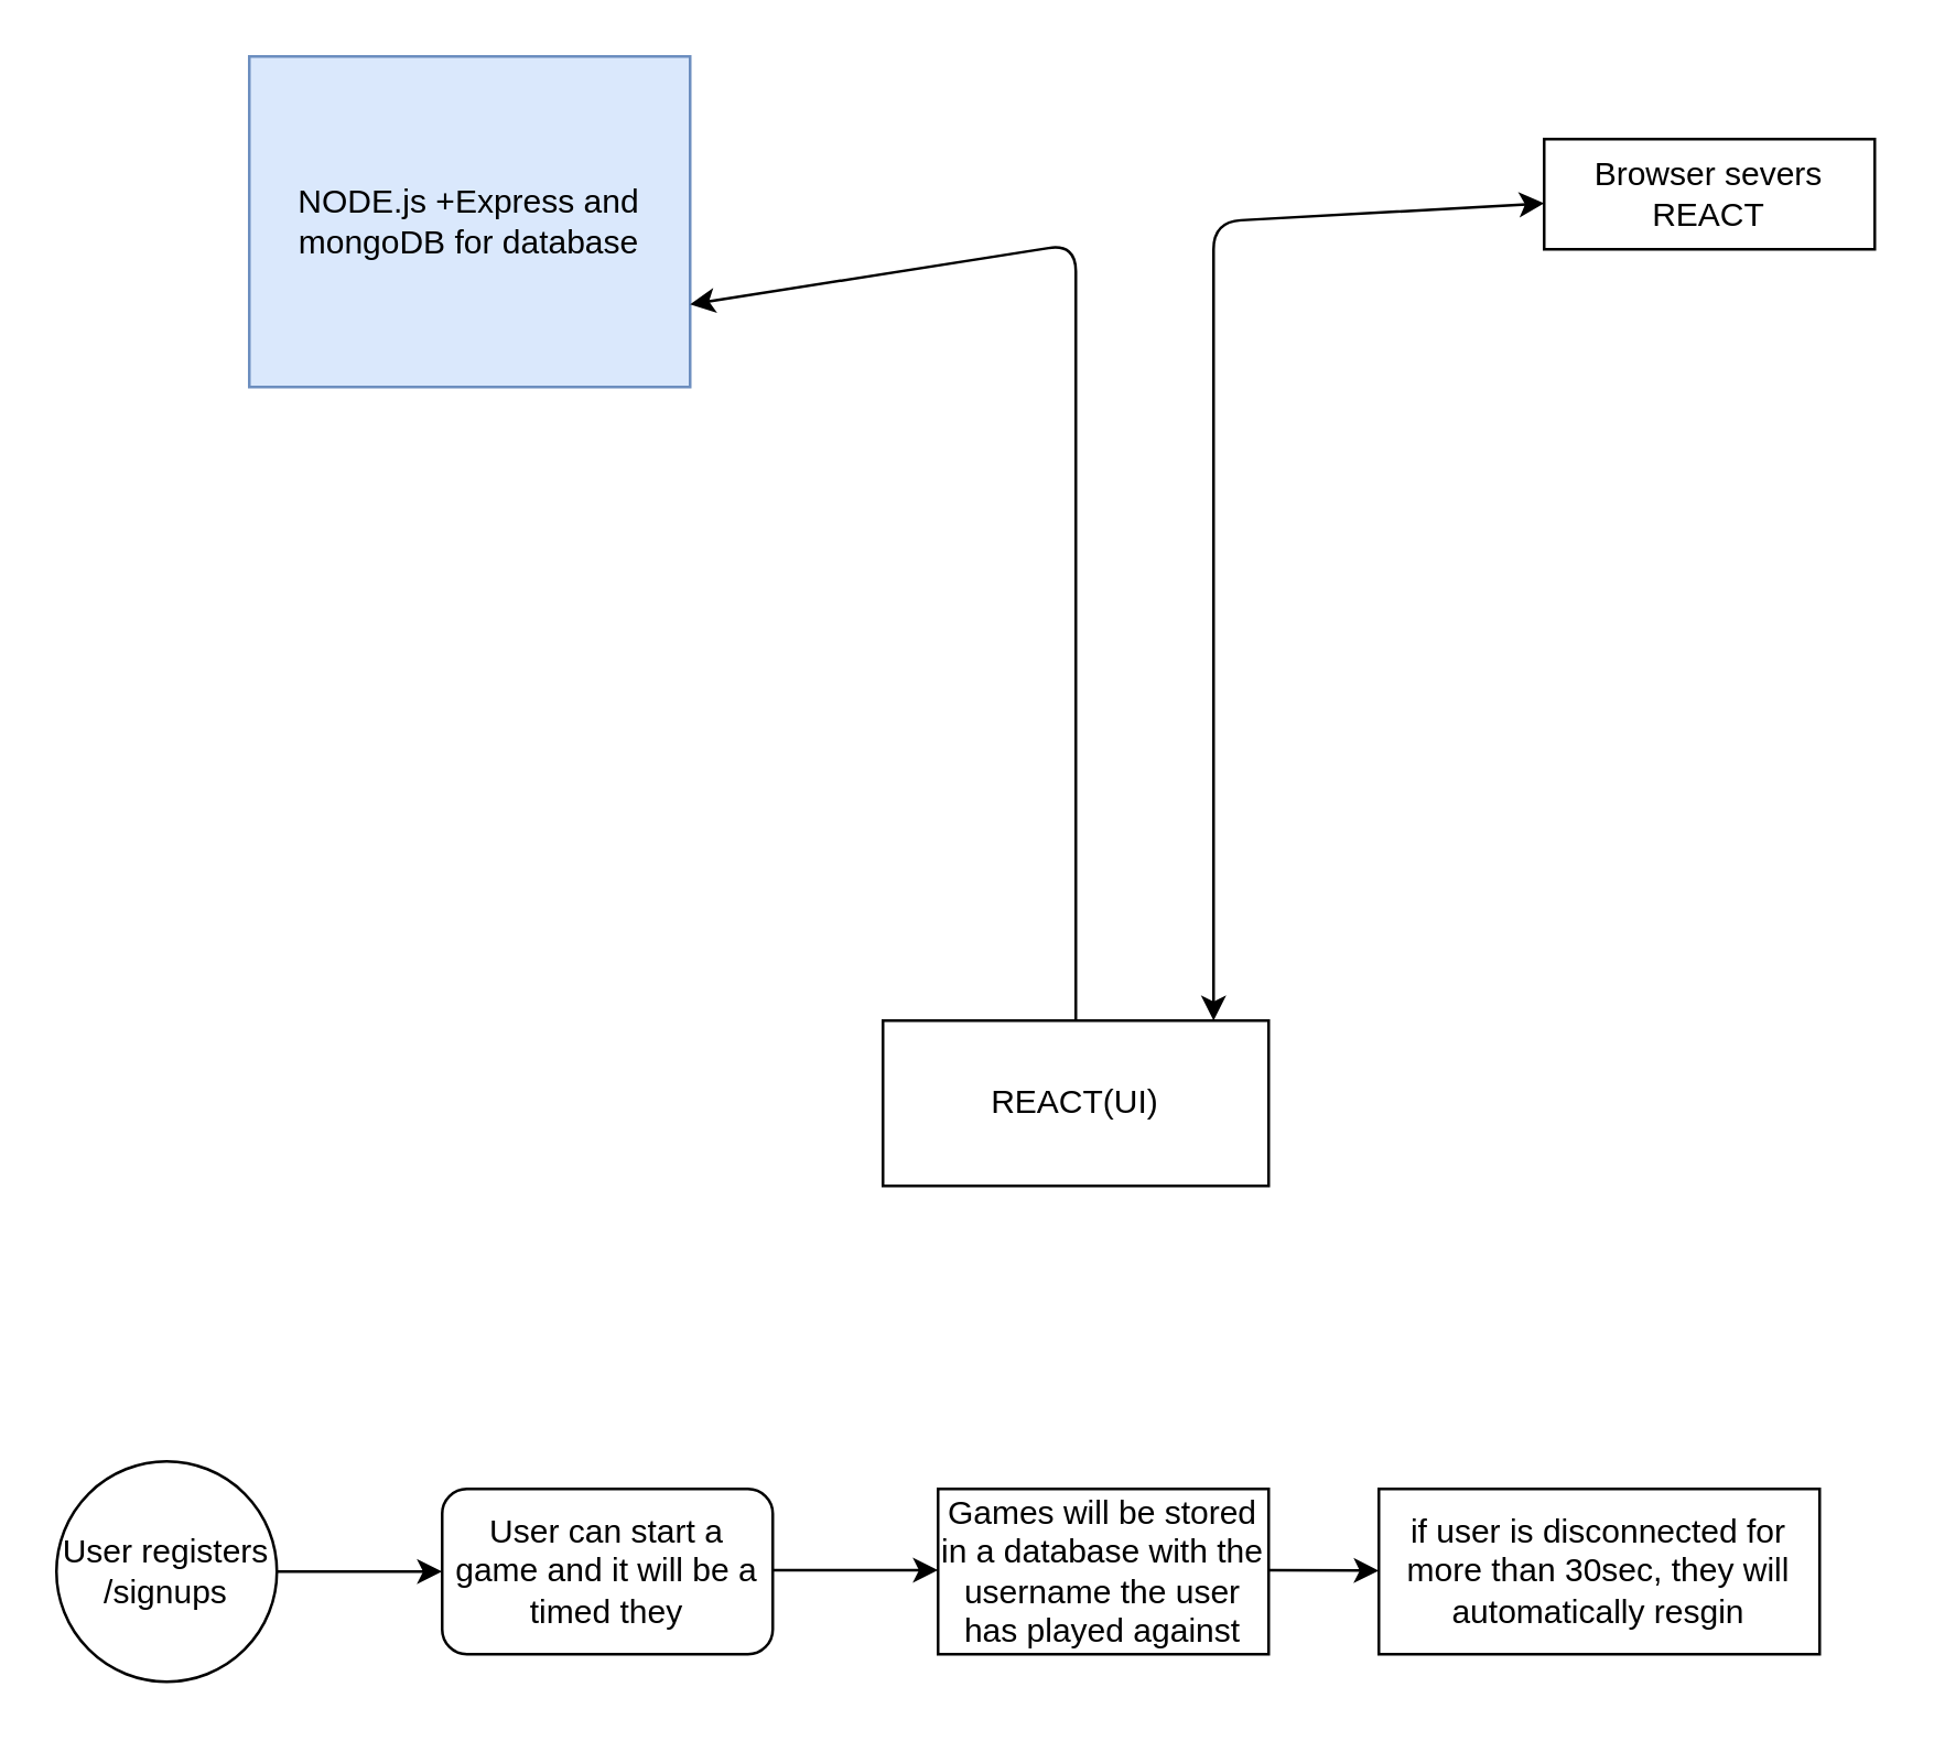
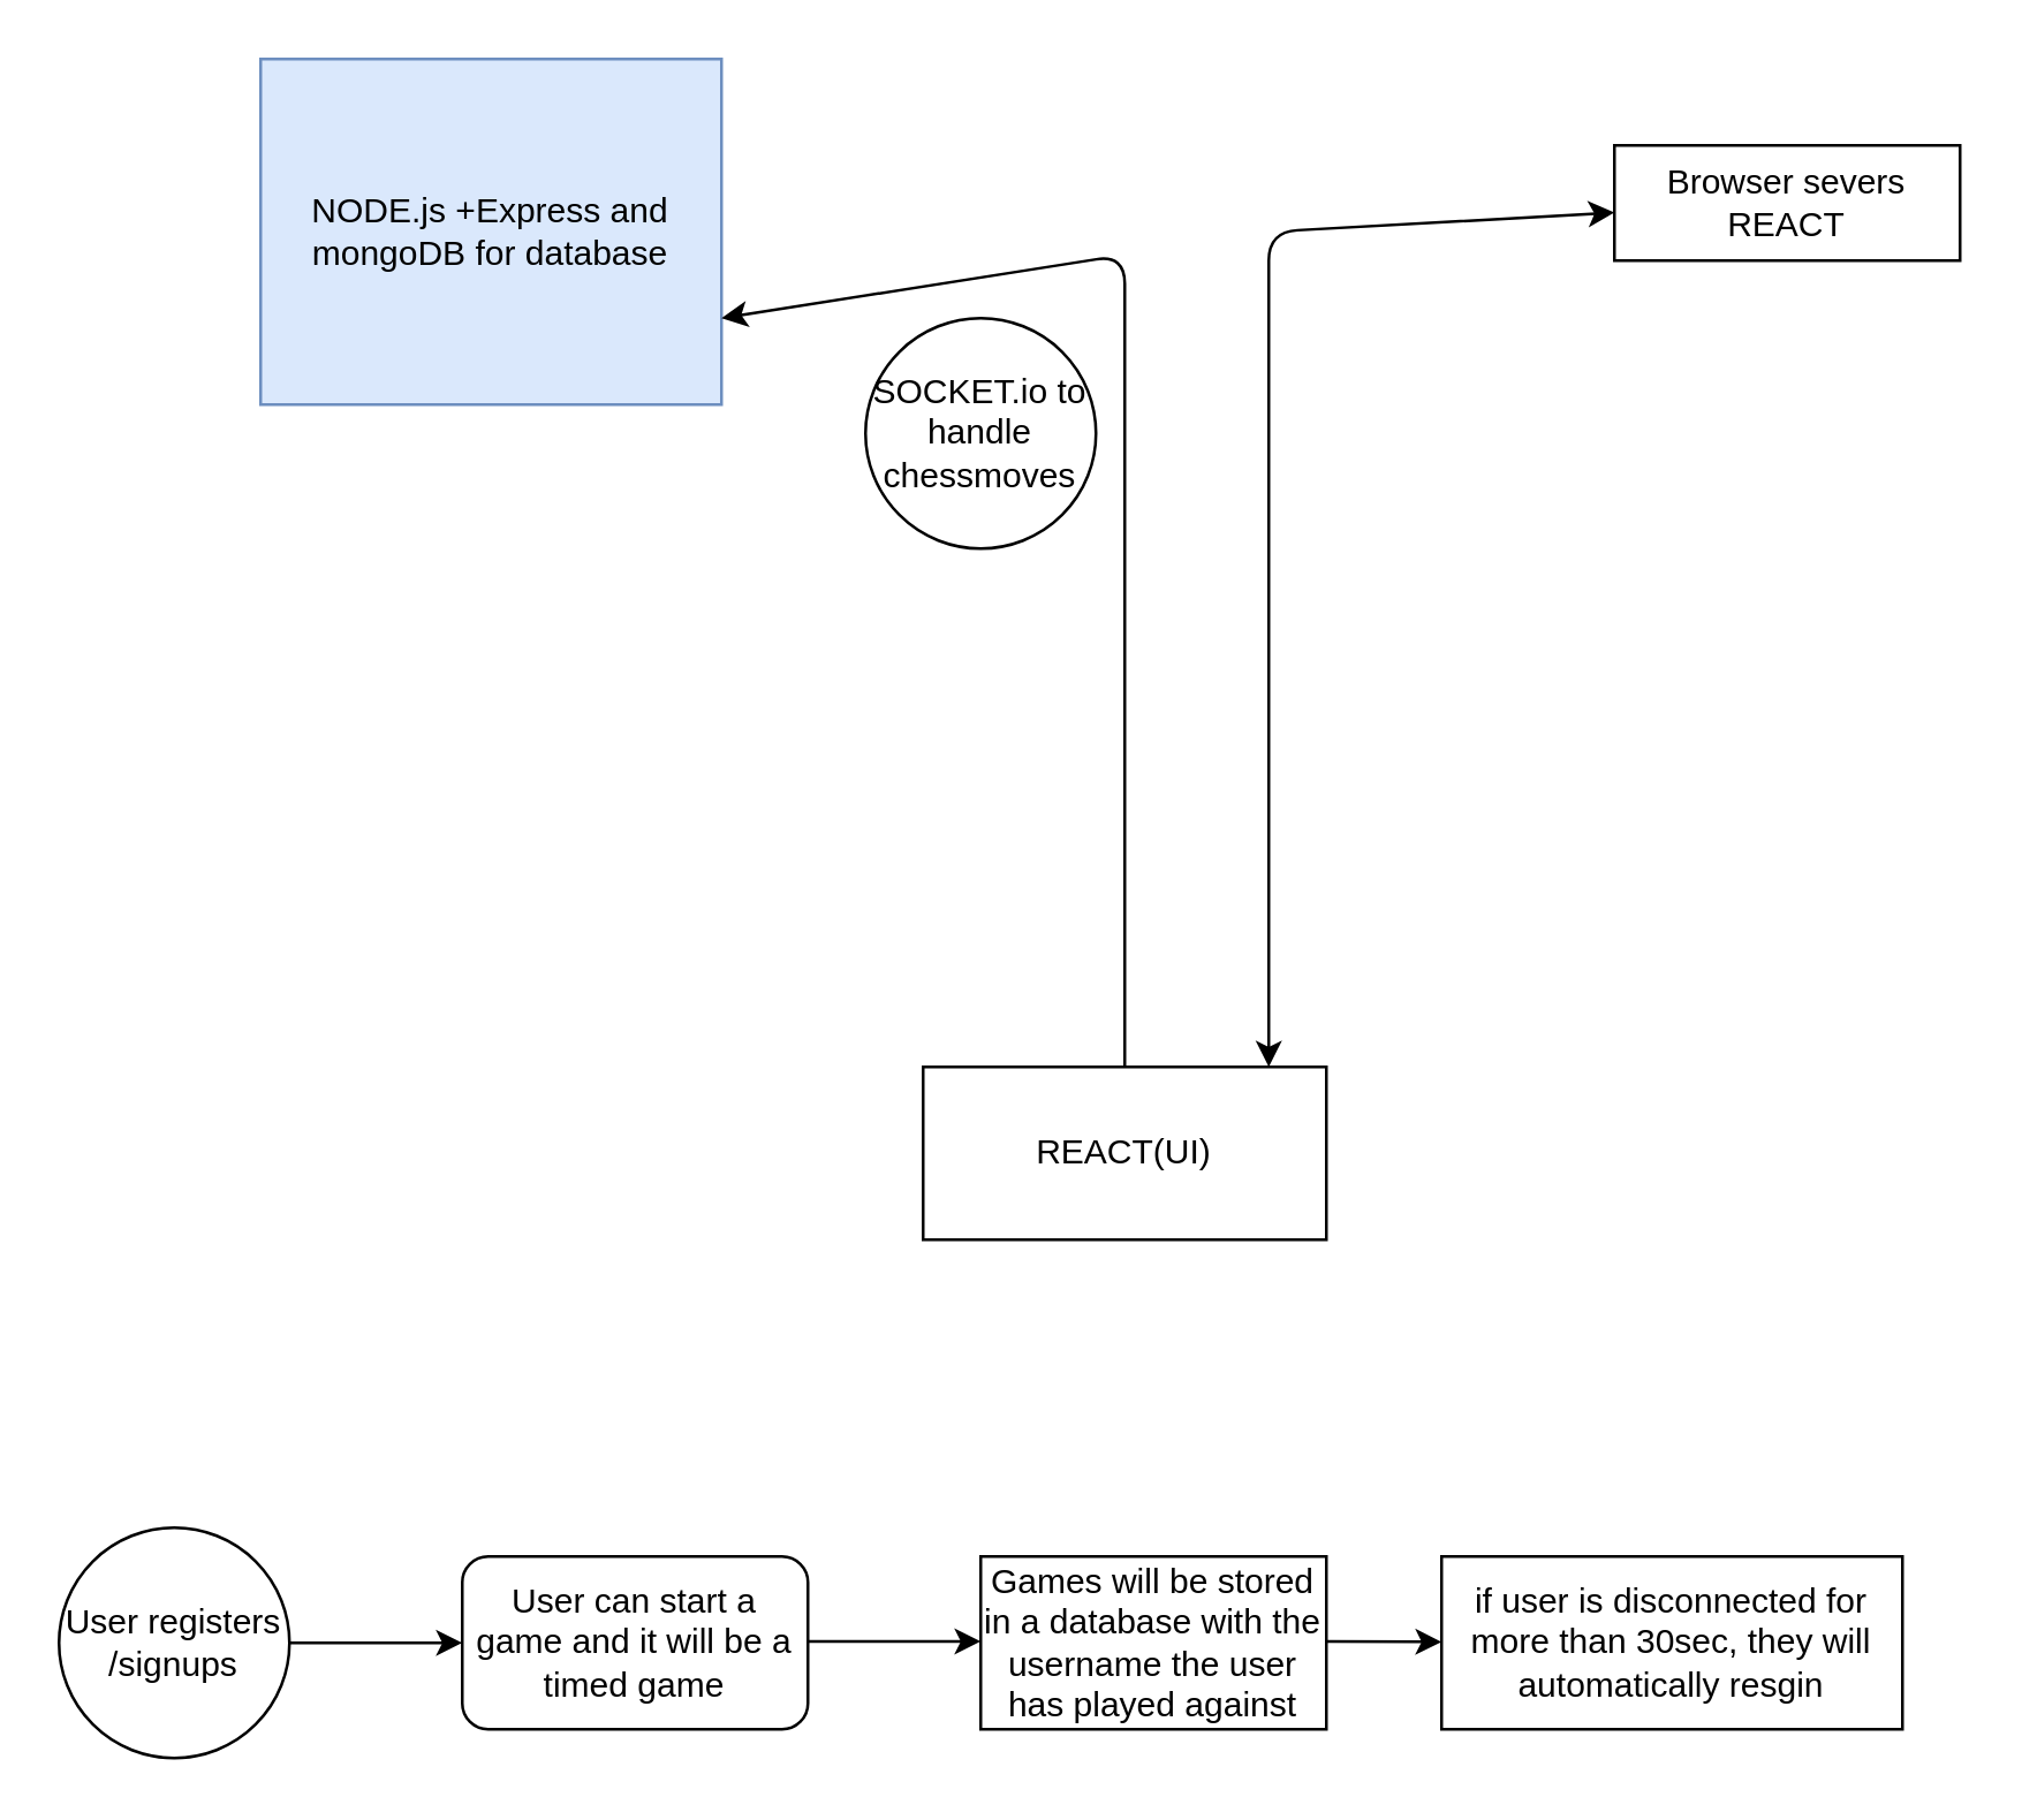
  <mxCell id="0" />
  <mxCell id="1" parent="0" />
  <mxCell id="2" value="NODE.js +Express and mongoDB for database" style="rounded=0;whiteSpace=wrap;html=1;fillColor=#dae8fc;strokeColor=#6c8ebf;" vertex="1" parent="1"><mxGeometry x="90" y="20" width="160" height="120" as="geometry" /></mxCell>
  <mxCell id="3" value="" style="endArrow=classic;html=1;entryX=1;entryY=0.75;entryDx=0;entryDy=0;" edge="1" parent="1" target="2"><mxGeometry width="50" height="50" relative="1" as="geometry"><mxPoint x="390" y="370" as="sourcePoint" /><mxPoint x="440" y="260" as="targetPoint" /><Array as="points"><mxPoint x="390" y="88" /></Array></mxGeometry></mxCell>
+ <mxCell id="4" value="SOCKET.io to handle chessmoves" style="ellipse;whiteSpace=wrap;html=1;aspect=fixed;" vertex="1" parent="1"><mxGeometry x="300" y="110" width="80" height="80" as="geometry" /></mxCell>
  <mxCell id="5" value="REACT(UI)" style="rounded=0;whiteSpace=wrap;html=1;" vertex="1" parent="1"><mxGeometry x="320" y="370" width="140" height="60" as="geometry" /></mxCell>
  <mxCell id="6" value="" style="endArrow=classic;startArrow=classic;html=1;" edge="1" parent="1" target="7"><mxGeometry width="50" height="50" relative="1" as="geometry"><mxPoint x="440" y="370" as="sourcePoint" /><mxPoint x="630" y="80" as="targetPoint" /><Array as="points"><mxPoint x="440" y="80" /></Array></mxGeometry></mxCell>
  <mxCell id="7" value="Browser severs REACT" style="rounded=0;whiteSpace=wrap;html=1;" vertex="1" parent="1"><mxGeometry x="560" y="50" width="120" height="40" as="geometry" /></mxCell>
  <mxCell id="8" value="User registers&lt;br&gt;/signups&lt;br&gt;" style="ellipse;whiteSpace=wrap;html=1;aspect=fixed;" vertex="1" parent="1"><mxGeometry x="20" y="530" width="80" height="80" as="geometry" /></mxCell>
- <mxCell id="9" value="User can start a game and it will be a timed they" style="rounded=1;whiteSpace=wrap;html=1;" vertex="1" parent="1"><mxGeometry x="160" y="540" width="120" height="60" as="geometry" /></mxCell>
+ <mxCell id="9" value="User can start a game and it will be a timed game" style="rounded=1;whiteSpace=wrap;html=1;" vertex="1" parent="1"><mxGeometry x="160" y="540" width="120" height="60" as="geometry" /></mxCell>
  <mxCell id="10" value="" style="endArrow=classic;html=1;" edge="1" parent="1"><mxGeometry width="50" height="50" relative="1" as="geometry"><mxPoint x="100" y="570" as="sourcePoint" /><mxPoint x="160" y="570" as="targetPoint" /></mxGeometry></mxCell>
  <mxCell id="11" value="" style="endArrow=classic;html=1;" edge="1" parent="1"><mxGeometry width="50" height="50" relative="1" as="geometry"><mxPoint x="280" y="569.5" as="sourcePoint" /><mxPoint x="340" y="569.5" as="targetPoint" /></mxGeometry></mxCell>
  <mxCell id="12" value="Games will be stored in a database with the username the user has played against" style="rounded=0;whiteSpace=wrap;html=1;" vertex="1" parent="1"><mxGeometry x="340" y="540" width="120" height="60" as="geometry" /></mxCell>
  <mxCell id="13" value="" style="endArrow=classic;html=1;" edge="1" parent="1" target="14"><mxGeometry width="50" height="50" relative="1" as="geometry"><mxPoint x="460" y="569.5" as="sourcePoint" /><mxPoint x="520" y="569.5" as="targetPoint" /></mxGeometry></mxCell>
  <mxCell id="14" value="if user is disconnected for more than 30sec, they will automatically resgin" style="rounded=0;whiteSpace=wrap;html=1;" vertex="1" parent="1"><mxGeometry x="500" y="540" width="160" height="60" as="geometry" /></mxCell>
